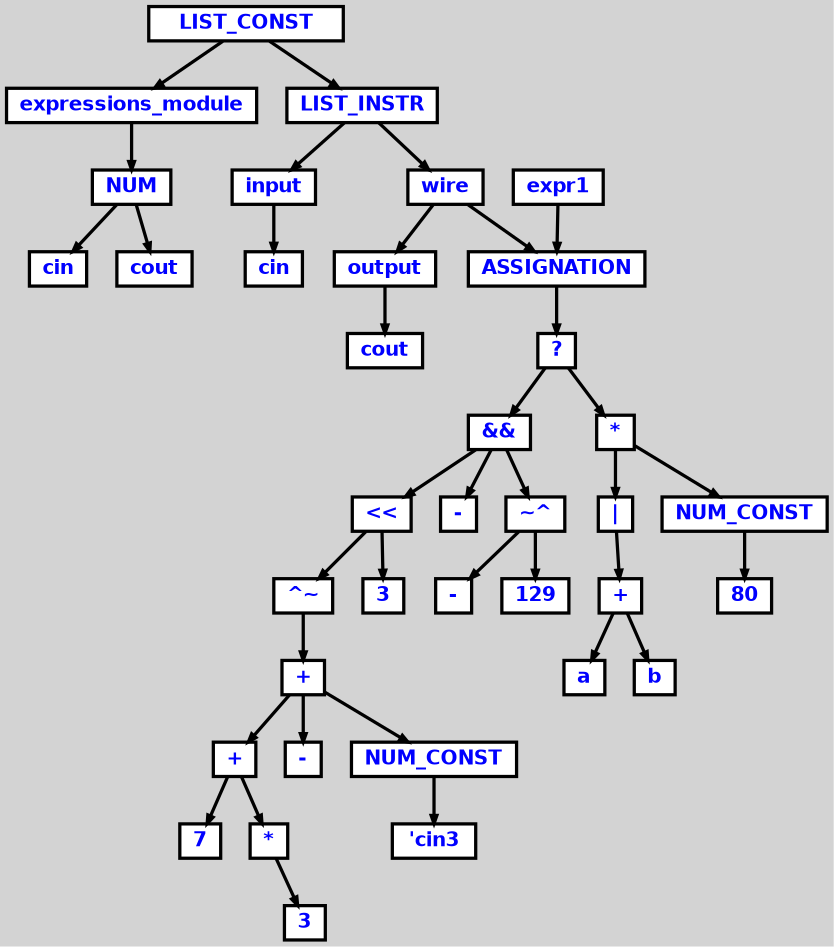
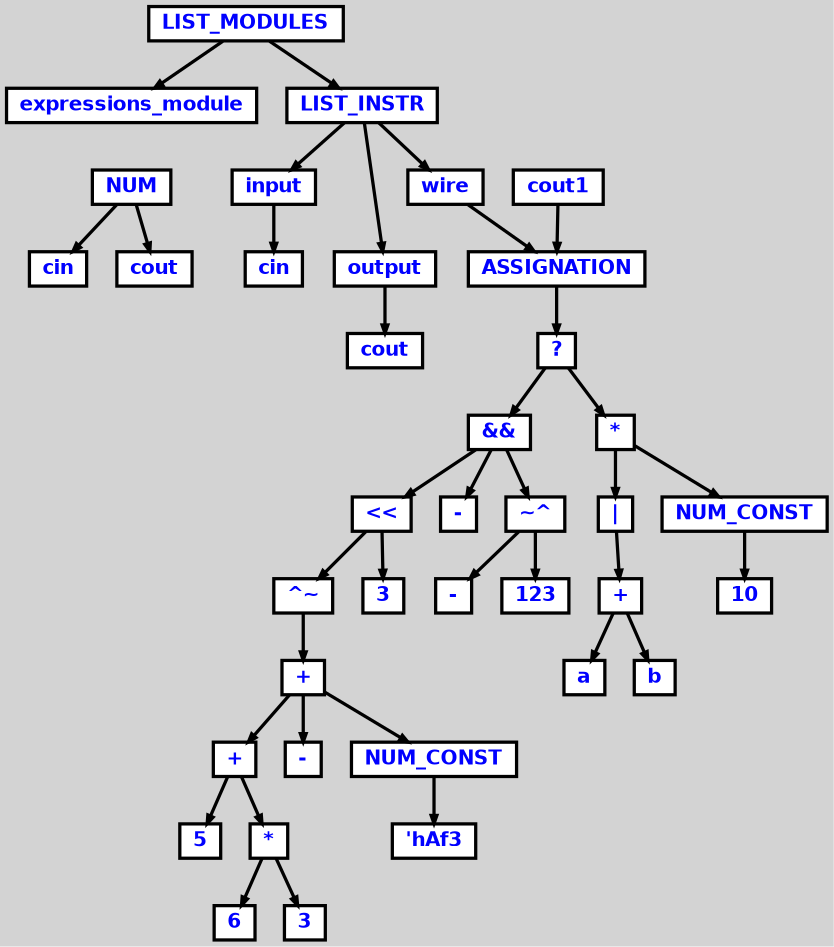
  digraph {
    bgcolor=lightgrey
    ordering=out
    ranksep=.4
    node [color=black fillcolor=white fixedsize=false fontcolor=blue fontname="Helvetica-bold" fontsize=12 shape=box style="filled, solid, bold"]
    edge [arrowsize=.5 color=black style=bold]
-   n1 [height=.25 label=LIST_CONST width=.25]
+   n1 [height=.25 label=LIST_MODULES width=.25]
    n2 [height=.25 label=expressions_module width=.25]
    n3 [height=.25 label=LIST_INSTR width=.25]
    n4 [height=.25 label=NUM width=.25]
    n5 [height=.25 label=cin width=.25]
    n6 [height=.25 label=cout width=.25]
    n7 [height=.25 label=input width=.25]
    n8 [height=.25 label=output width=.25]
    n9 [height=.25 label=wire width=.25]
    n10 [height=.25 label=cin width=.25]
    n11 [height=.25 label=cout width=.25]
    n12 [height=.25 label=ASSIGNATION width=.25]
    n13 [height=.25 label="?" width=.25]
-   n14 [height=.25 label=expr1 width=.25]
+   n14 [height=.25 label=cout1 width=.25]
    n15 [height=.25 label="&&" width=.25]
    n16 [height=.25 label="*" width=.25]
    n17 [height=.25 label="<<" width=.25]
    n18 [height=.25 label="-" width=.25]
    n19 [height=.25 label="~^" width=.25]
    n20 [height=.25 label="|" width=.25]
    n21 [height=.25 label=NUM_CONST width=.25]
    n22 [height=.25 label="^~" width=.25]
    n23 [height=.25 label=3 width=.25]
    n24 [height=.25 label="-" width=.25]
-   n25 [height=.25 label=129 width=.25]
+   n25 [height=.25 label=123 width=.25]
    n26 [height=.25 label="+" width=.25]
    n27 [height=.25 label="+" width=.25]
    n28 [height=.25 label="-" width=.25]
    n29 [height=.25 label=NUM_CONST width=.25]
-   n30 [height=.25 label=7 width=.25]
+   n30 [height=.25 label=5 width=.25]
    n31 [height=.25 label="*" width=.25]
-   n32 [height=.25 label="'cin3" width=.25]
+   n32 [height=.25 label="'hAf3" width=.25]
+   n33 [height=.25 label=6 width=.25]
    n34 [height=.25 label=3 width=.25]
    n35 [height=.25 label="+" width=.25]
-   n36 [height=.25 label=80 width=.25]
+   n36 [height=.25 label=10 width=.25]
    n37 [height=.25 label=a width=.25]
    n38 [height=.25 label=b width=.25]
    n1 -> n2
    n1 -> n3
-   n2 -> n4
    n3 -> n7
-   n9 -> n8
+   n3 -> n8
    n3 -> n9
    n4 -> n5
    n4 -> n6
    n7 -> n10
    n8 -> n11
    n9 -> n12
    n12 -> n13
    n13 -> n15
    n13 -> n16
    n14 -> n12
    n15 -> n17
    n15 -> n18
    n15 -> n19
    n16 -> n20
    n16 -> n21
    n17 -> n22
    n17 -> n23
    n19 -> n24
    n19 -> n25
    n20 -> n35
    n21 -> n36
    n22 -> n26
    n26 -> n27
    n26 -> n28
    n26 -> n29
    n27 -> n30
    n27 -> n31
    n29 -> n32
+   n31 -> n33
    n31 -> n34
    n35 -> n37
    n35 -> n38
  }
